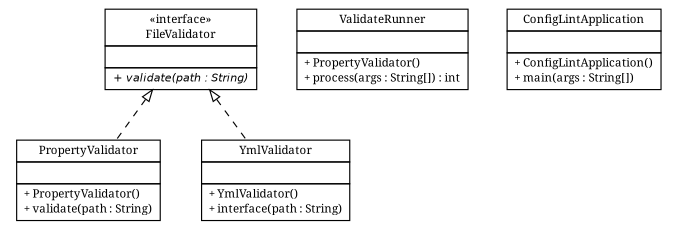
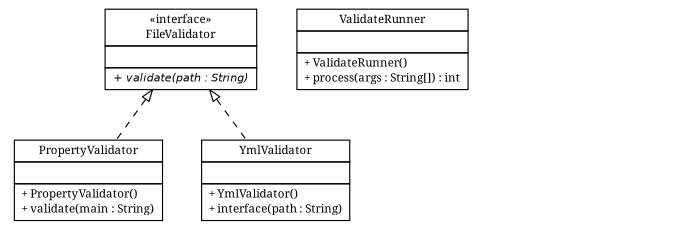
  digraph {
    fontname="Noto Serif"
    nodesep=0.25
    ranksep=0.5
    node [fontcolor=black fontname="Noto Serif" fontsize=10.0 shape=plaintext]
    edge [arrowtail=empty dir=back fontname="Noto Serif" fontsize=10 headport=p labelfontname=Helvetica labelfontsize=10 style=dashed tailport=p]
-   n1 [label=<<table title="cn.home1.oss.environment.configlint.PropertyValidator" border="0" cellborder="1" cellspacing="0" cellpadding="2" port="p" href="./PropertyValidator.html"> 		<tr><td><table border="0" cellspacing="0" cellpadding="1"> <tr><td align="center" balign="center"> PropertyValidator </td></tr> 		</table></td></tr> 		<tr><td><table border="0" cellspacing="0" cellpadding="1"> <tr><td align="left" balign="left">  </td></tr> 		</table></td></tr> 		<tr><td><table border="0" cellspacing="0" cellpadding="1"> <tr><td align="left" balign="left"> + PropertyValidator() </td></tr> <tr><td align="left" balign="left"> + validate(path : String) </td></tr> 		</table></td></tr> 		</table>>]
+   n1 [label=<<table title="cn.home1.oss.environment.configlint.PropertyValidator" border="0" cellborder="1" cellspacing="0" cellpadding="2" port="p" href="./PropertyValidator.html"> 		<tr><td><table border="0" cellspacing="0" cellpadding="1"> <tr><td align="center" balign="center"> PropertyValidator </td></tr> 		</table></td></tr> 		<tr><td><table border="0" cellspacing="0" cellpadding="1"> <tr><td align="left" balign="left">  </td></tr> 		</table></td></tr> 		<tr><td><table border="0" cellspacing="0" cellpadding="1"> <tr><td align="left" balign="left"> + PropertyValidator() </td></tr> <tr><td align="left" balign="left"> + validate(main : String) </td></tr> 		</table></td></tr> 		</table>>]
    n2 [label=<<table title="cn.home1.oss.environment.configlint.FileValidator" border="0" cellborder="1" cellspacing="0" cellpadding="2" port="p" href="./FileValidator.html"> 		<tr><td><table border="0" cellspacing="0" cellpadding="1"> <tr><td align="center" balign="center"> &#171;interface&#187; </td></tr> <tr><td align="center" balign="center"> FileValidator </td></tr> 		</table></td></tr> 		<tr><td><table border="0" cellspacing="0" cellpadding="1"> <tr><td align="left" balign="left">  </td></tr> 		</table></td></tr> 		<tr><td><table border="0" cellspacing="0" cellpadding="1"> <tr><td align="left" balign="left"><font face="Helvetica-Oblique" point-size="10.0"> + validate(path : String) </font></td></tr> 		</table></td></tr> 		</table>>]
    n3 [label=<<table title="cn.home1.oss.environment.configlint.YmlValidator" border="0" cellborder="1" cellspacing="0" cellpadding="2" port="p" href="./YmlValidator.html"> 		<tr><td><table border="0" cellspacing="0" cellpadding="1"> <tr><td align="center" balign="center"> YmlValidator </td></tr> 		</table></td></tr> 		<tr><td><table border="0" cellspacing="0" cellpadding="1"> <tr><td align="left" balign="left">  </td></tr> 		</table></td></tr> 		<tr><td><table border="0" cellspacing="0" cellpadding="1"> <tr><td align="left" balign="left"> + YmlValidator() </td></tr> <tr><td align="left" balign="left"> + interface(path : String) </td></tr> 		</table></td></tr> 		</table>>]
-   n4 [label=<<table title="cn.home1.oss.environment.configlint.ValidateRunner" border="0" cellborder="1" cellspacing="0" cellpadding="2" port="p" href="./ValidateRunner.html"> 		<tr><td><table border="0" cellspacing="0" cellpadding="1"> <tr><td align="center" balign="center"> ValidateRunner </td></tr> 		</table></td></tr> 		<tr><td><table border="0" cellspacing="0" cellpadding="1"> <tr><td align="left" balign="left">  </td></tr> 		</table></td></tr> 		<tr><td><table border="0" cellspacing="0" cellpadding="1"> <tr><td align="left" balign="left"> + PropertyValidator() </td></tr> <tr><td align="left" balign="left"> + process(args : String[]) : int </td></tr> 		</table></td></tr> 		</table>>]
-   n5 [label=<<table title="cn.home1.oss.environment.configlint.ConfigLintApplication" border="0" cellborder="1" cellspacing="0" cellpadding="2" port="p" href="./ConfigLintApplication.html"> 		<tr><td><table border="0" cellspacing="0" cellpadding="1"> <tr><td align="center" balign="center"> ConfigLintApplication </td></tr> 		</table></td></tr> 		<tr><td><table border="0" cellspacing="0" cellpadding="1"> <tr><td align="left" balign="left">  </td></tr> 		</table></td></tr> 		<tr><td><table border="0" cellspacing="0" cellpadding="1"> <tr><td align="left" balign="left"> + ConfigLintApplication() </td></tr> <tr><td align="left" balign="left"> + main(args : String[]) </td></tr> 		</table></td></tr> 		</table>>]
+   n4 [label=<<table title="cn.home1.oss.environment.configlint.ValidateRunner" border="0" cellborder="1" cellspacing="0" cellpadding="2" port="p" href="./ValidateRunner.html"> 		<tr><td><table border="0" cellspacing="0" cellpadding="1"> <tr><td align="center" balign="center"> ValidateRunner </td></tr> 		</table></td></tr> 		<tr><td><table border="0" cellspacing="0" cellpadding="1"> <tr><td align="left" balign="left">  </td></tr> 		</table></td></tr> 		<tr><td><table border="0" cellspacing="0" cellpadding="1"> <tr><td align="left" balign="left"> + ValidateRunner() </td></tr> <tr><td align="left" balign="left"> + process(args : String[]) : int </td></tr> 		</table></td></tr> 		</table>>]
    n2 -> n1
    n2 -> n3
  }
